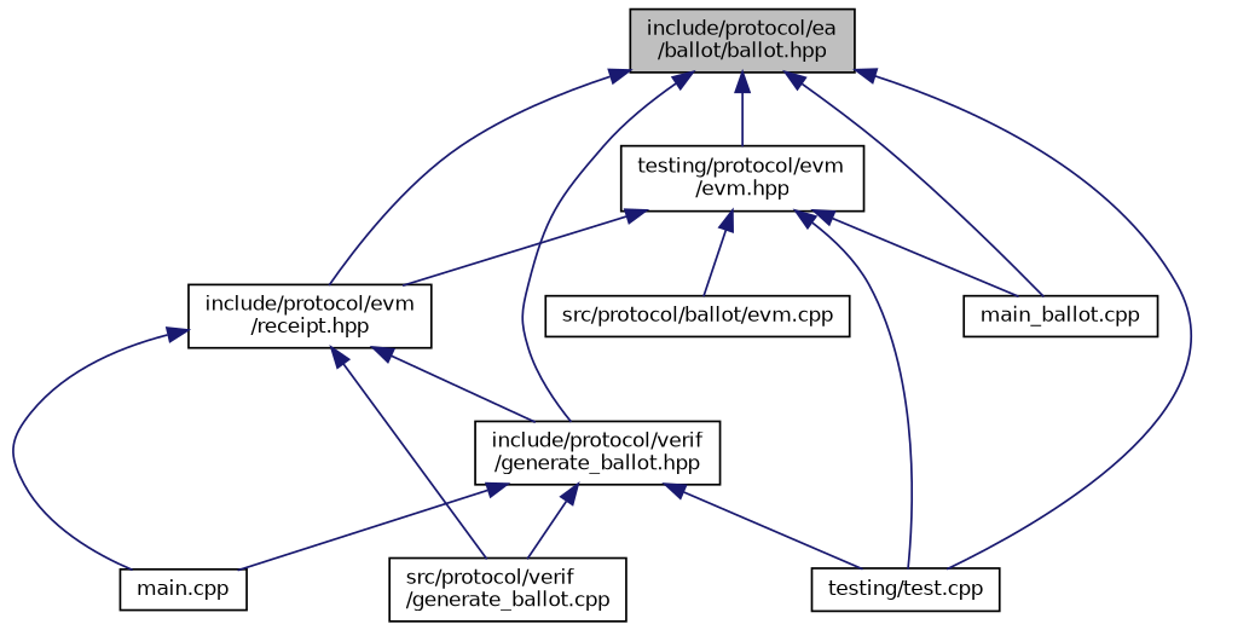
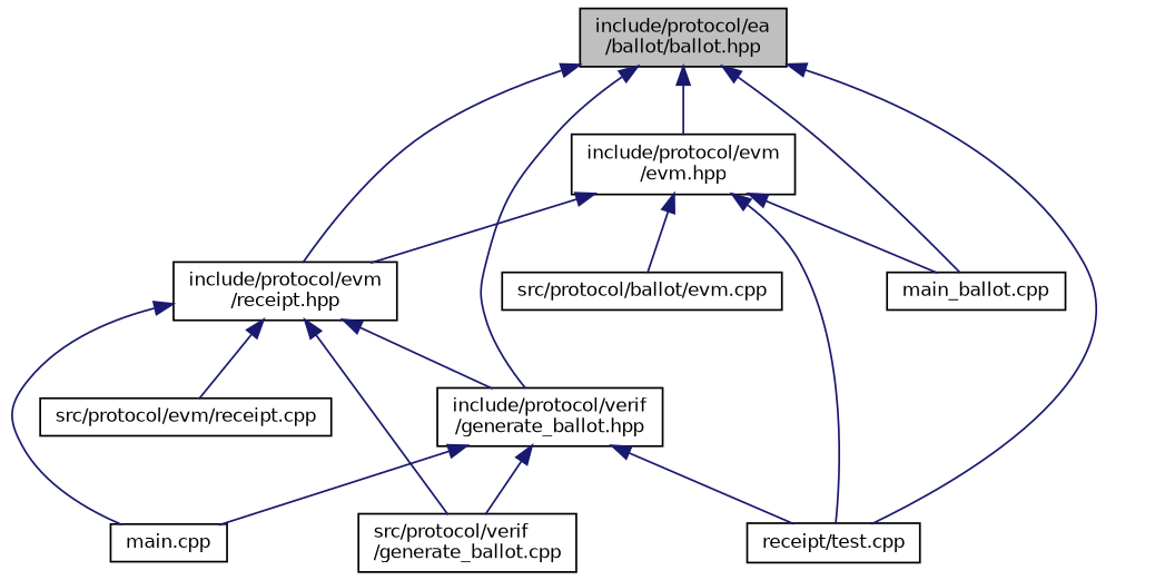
  digraph {
    node [color=black fillcolor=white fontname=Helvetica fontsize=10 shape=record style=filled]
    edge [color=midnightblue dir=back fontname=Helvetica fontsize=10 labelfontname=Helvetica labelfontsize=10 style=solid]
    n1 [fillcolor=grey75 fontcolor=black height=0.2 label="include/protocol/ea\l/ballot/ballot.hpp" width=0.4]
-   n2 [height=0.2 label="testing/protocol/evm\l/evm.hpp" width=0.4]
+   n2 [height=0.2 label="include/protocol/evm\l/evm.hpp" width=0.4]
    n3 [height=0.2 label="include/protocol/evm\l/receipt.hpp" width=0.4]
-   n4 [height=0.2 label="testing/test.cpp" width=0.4]
+   n4 [height=0.2 label="receipt/test.cpp" width=0.4]
    n5 [height=0.2 label="main_ballot.cpp" width=0.4]
    n6 [height=0.2 label="include/protocol/verif\l/generate_ballot.hpp" width=0.4]
    n7 [height=0.2 label="src/protocol/ballot/evm.cpp" width=0.4]
    n8 [height=0.2 label="main.cpp" width=0.4]
+   n9 [height=0.2 label="src/protocol/evm/receipt.cpp" width=0.4]
    n10 [height=0.2 label="src/protocol/verif\l/generate_ballot.cpp" width=0.4]
    n1 -> n2
    n1 -> n3
    n1 -> n4
    n1 -> n5
    n1 -> n6
    n2 -> n3
    n2 -> n4
    n2 -> n5
    n2 -> n7
    n3 -> n6
    n3 -> n8
+   n3 -> n9
    n3 -> n10
    n6 -> n4
    n6 -> n8
    n6 -> n10
  }
